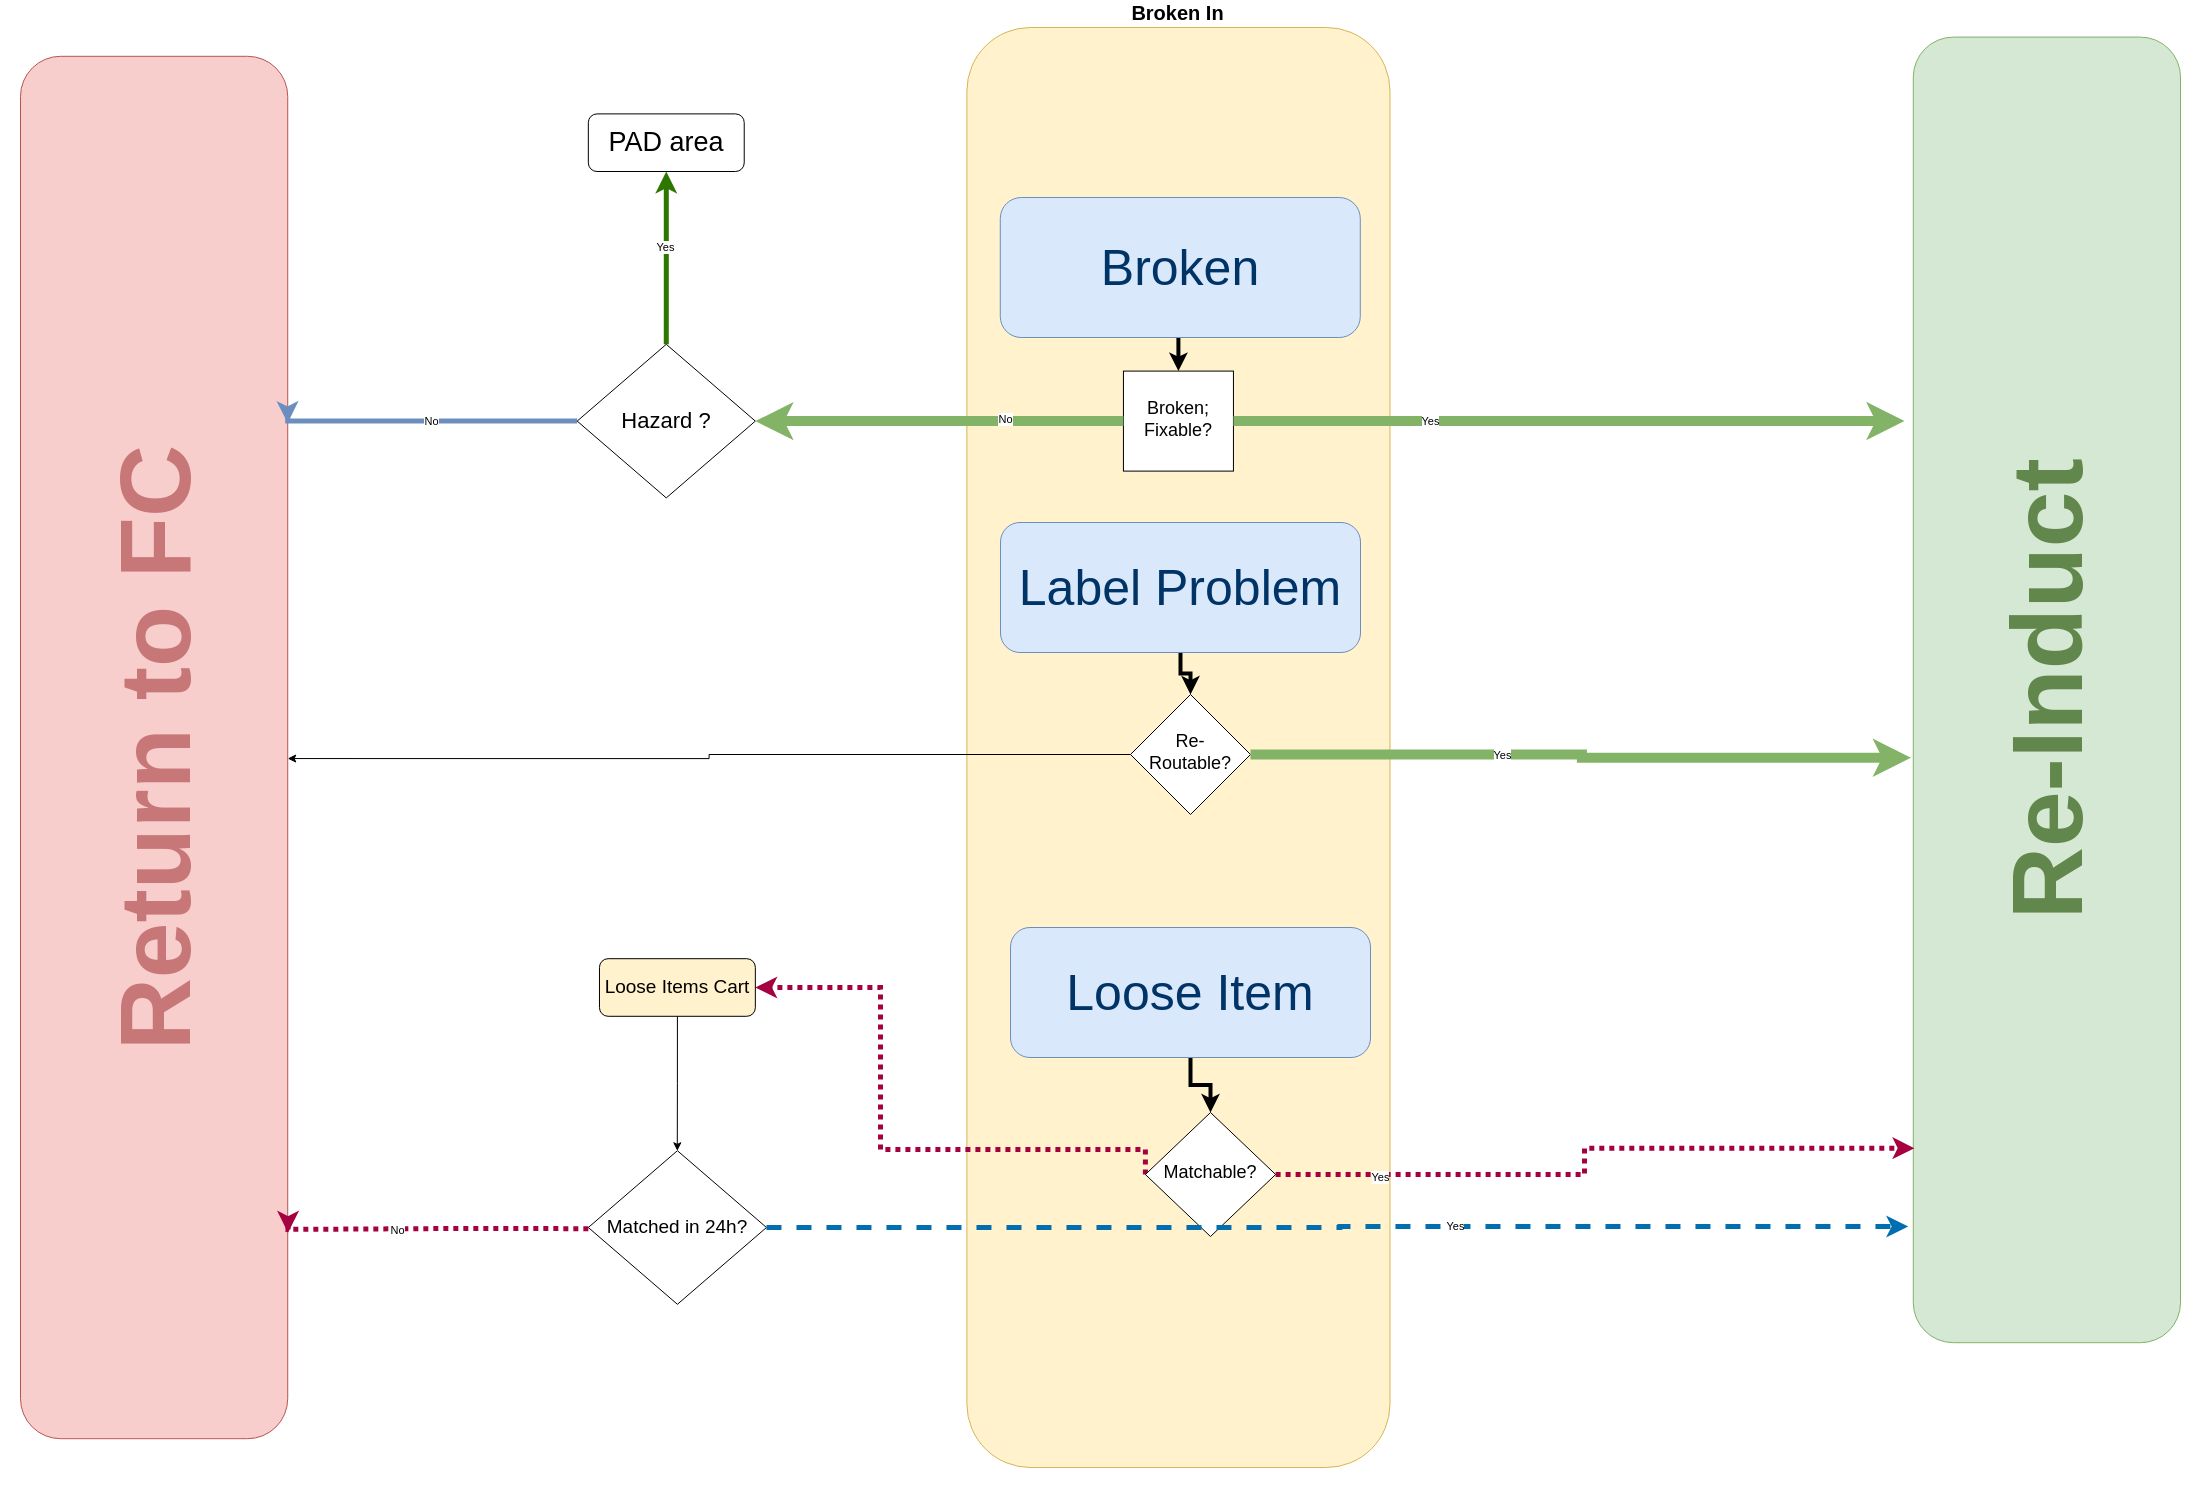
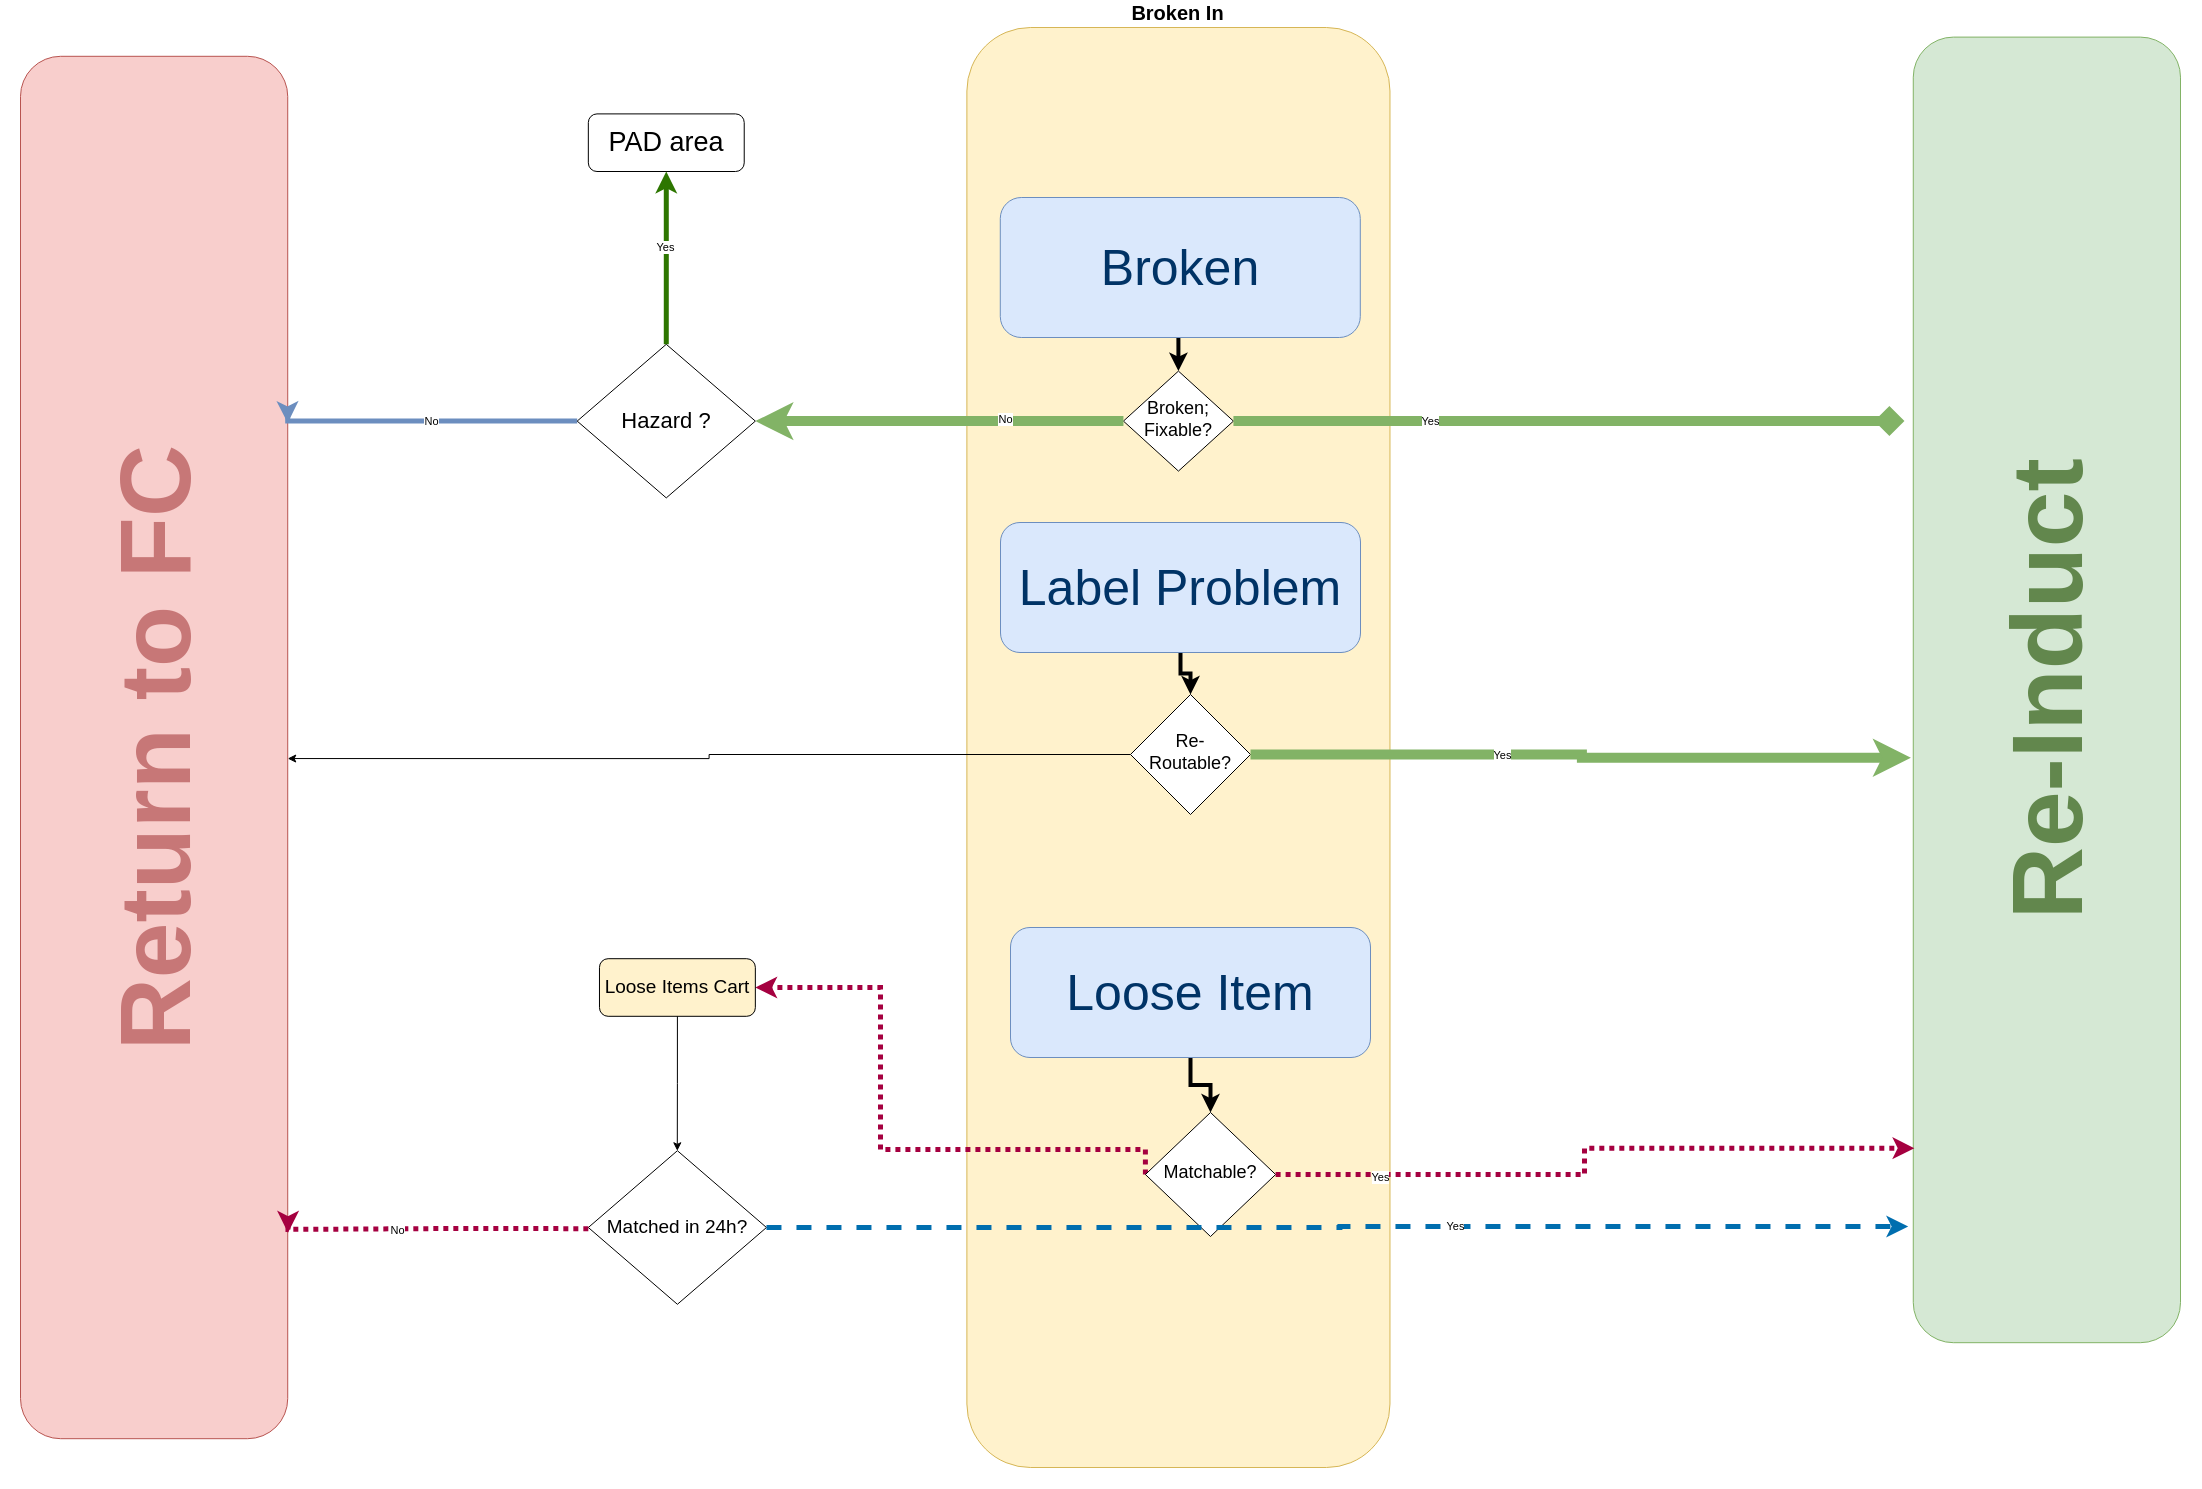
  <mxCell id="0" />
  <mxCell id="1" parent="0" />
  <mxCell id="2" value="" style="group;fontSize=100;" vertex="1" connectable="0" parent="1"><mxGeometry x="20" y="20" width="2160" height="1440" as="geometry" /></mxCell>
  <mxCell id="3" value="Broken In" style="rounded=1;whiteSpace=wrap;html=1;fontSize=20;glass=0;strokeWidth=1;shadow=0;fontStyle=1;labelPosition=center;verticalLabelPosition=top;align=center;verticalAlign=bottom;fillColor=#fff2cc;strokeColor=#d6b656;" parent="2" vertex="1"><mxGeometry x="946.392" width="423.093" height="1440" as="geometry" /></mxCell>
- <mxCell id="4" value="&lt;font style=&quot;font-size: 18px;&quot;&gt;Broken;&lt;br&gt;Fixable?&lt;/font&gt;" style="whiteSpace=wrap;html=1;shadow=0;fontFamily=Helvetica;fontSize=12;align=center;strokeWidth=1;spacing=6;spacingTop=-4;rounded=0;" parent="2" vertex="1"><mxGeometry x="1102.94" y="343.6" width="110" height="100" as="geometry" /></mxCell>
+ <mxCell id="4" value="&lt;font style=&quot;font-size: 18px;&quot;&gt;Broken;&lt;br&gt;Fixable?&lt;/font&gt;" style="rhombus;whiteSpace=wrap;html=1;shadow=0;fontFamily=Helvetica;fontSize=12;align=center;strokeWidth=1;spacing=6;spacingTop=-4;" parent="2" vertex="1"><mxGeometry x="1102.94" y="343.6" width="110" height="100" as="geometry" /></mxCell>
  <mxCell id="5" value="Re-Induct" style="rounded=1;whiteSpace=wrap;html=1;fontSize=100;glass=0;strokeWidth=1;shadow=0;horizontal=0;fontStyle=1;fillColor=#d5e8d4;strokeColor=#82b366;fontColor=#62874D;" parent="2" vertex="1"><mxGeometry x="1892.784" y="9.6" width="267.216" height="1305.6" as="geometry" /></mxCell>
  <mxCell id="6" value="" style="edgeStyle=orthogonalEdgeStyle;rounded=0;orthogonalLoop=1;jettySize=auto;html=1;entryX=1;entryY=0.508;entryDx=0;entryDy=0;entryPerimeter=0;" edge="1" parent="2" source="7" target="8"><mxGeometry relative="1" as="geometry"><mxPoint x="1030" y="727" as="targetPoint" /></mxGeometry></mxCell>
  <mxCell id="7" value="&lt;font style=&quot;font-size: 18px;&quot;&gt;Re-Routable?&lt;/font&gt;" style="rhombus;whiteSpace=wrap;html=1;shadow=0;fontFamily=Helvetica;fontSize=12;align=center;strokeWidth=1;spacing=6;spacingTop=-4;" parent="2" vertex="1"><mxGeometry x="1110" y="667" width="120" height="120" as="geometry" /></mxCell>
  <mxCell id="8" value="&lt;font color=&quot;#c77777&quot; style=&quot;font-size: 100px;&quot;&gt;Return to FC&lt;/font&gt;" style="rounded=1;whiteSpace=wrap;html=1;fontSize=18;glass=0;strokeWidth=1;shadow=0;horizontal=0;fontStyle=1;fillColor=#f8cecc;strokeColor=#b85450;" parent="2" vertex="1"><mxGeometry y="28.8" width="267.216" height="1382.4" as="geometry" /></mxCell>
  <mxCell id="9" value="No" style="edgeStyle=orthogonalEdgeStyle;rounded=0;orthogonalLoop=1;jettySize=auto;html=1;exitX=0;exitY=0.5;exitDx=0;exitDy=0;strokeWidth=5;fillColor=#dae8fc;strokeColor=#6c8ebf;" parent="2" source="16" edge="1"><mxGeometry relative="1" as="geometry"><mxPoint x="1046.598" y="391.45" as="sourcePoint" /><mxPoint x="267.216" y="395.52" as="targetPoint" /><Array as="points"><mxPoint x="267.216" y="393.6" /></Array></mxGeometry></mxCell>
  <mxCell id="10" style="edgeStyle=orthogonalEdgeStyle;rounded=0;orthogonalLoop=1;jettySize=auto;html=1;exitX=0;exitY=0.5;exitDx=0;exitDy=0;strokeWidth=5;dashed=1;dashPattern=1 1;fillColor=#d80073;strokeColor=#A50040;" parent="2" source="11" edge="1"><mxGeometry relative="1" as="geometry"><mxPoint x="734.835" y="960" as="targetPoint" /><Array as="points"><mxPoint x="860" y="1122" /><mxPoint x="860" y="960" /></Array></mxGeometry></mxCell>
  <mxCell id="11" value="&lt;font style=&quot;font-size: 18px;&quot;&gt;Matchable?&lt;/font&gt;" style="rhombus;whiteSpace=wrap;html=1;shadow=0;fontFamily=Helvetica;fontSize=12;align=center;strokeWidth=1;spacing=6;spacingTop=-4;rounded=0;" parent="2" vertex="1"><mxGeometry x="1124.9" y="1085" width="130.21" height="124" as="geometry" /></mxCell>
- <mxCell id="12" style="edgeStyle=orthogonalEdgeStyle;rounded=0;orthogonalLoop=1;jettySize=auto;html=1;exitX=1;exitY=0.5;exitDx=0;exitDy=0;entryX=-0.033;entryY=0.294;entryDx=0;entryDy=0;entryPerimeter=0;fillColor=#d5e8d4;strokeColor=#82b366;strokeWidth=10;" parent="2" source="4" target="5" edge="1"><mxGeometry relative="1" as="geometry" /></mxCell>
+ <mxCell id="12" style="edgeStyle=orthogonalEdgeStyle;rounded=0;orthogonalLoop=1;jettySize=auto;html=1;exitX=1;exitY=0.5;exitDx=0;exitDy=0;entryX=-0.033;entryY=0.294;entryDx=0;entryDy=0;entryPerimeter=0;fillColor=#d5e8d4;strokeColor=#82b366;strokeWidth=10;endArrow=diamond;" parent="2" source="4" target="5" edge="1"><mxGeometry relative="1" as="geometry" /></mxCell>
  <mxCell id="13" value="Yes" style="edgeLabel;html=1;align=center;verticalAlign=middle;resizable=0;points=[];" parent="12" vertex="1" connectable="0"><mxGeometry x="-0.037" relative="1" as="geometry"><mxPoint x="-126" as="offset" /></mxGeometry></mxCell>
  <mxCell id="14" value="" style="edgeStyle=orthogonalEdgeStyle;rounded=0;orthogonalLoop=1;jettySize=auto;html=1;exitX=0;exitY=0.5;exitDx=0;exitDy=0;strokeWidth=10;fillColor=#d5e8d4;strokeColor=#82b366;" parent="2" source="4" target="16" edge="1"><mxGeometry relative="1" as="geometry"><mxPoint x="979.794" y="393.6" as="sourcePoint" /><mxPoint x="267.216" y="395.52" as="targetPoint" /><Array as="points" /></mxGeometry></mxCell>
  <mxCell id="15" value="No" style="edgeLabel;html=1;align=center;verticalAlign=middle;resizable=0;points=[];" parent="14" vertex="1" connectable="0"><mxGeometry x="-0.358" y="-2" relative="1" as="geometry"><mxPoint as="offset" /></mxGeometry></mxCell>
  <mxCell id="16" value="&lt;font style=&quot;font-size: 22px;&quot;&gt;Hazard ?&lt;/font&gt;" style="rhombus;whiteSpace=wrap;html=1;" parent="2" vertex="1"><mxGeometry x="556.701" y="316.8" width="178.144" height="153.6" as="geometry" /></mxCell>
  <mxCell id="17" value="&lt;font style=&quot;font-size: 27px;&quot;&gt;PAD area&lt;/font&gt;" style="rounded=1;whiteSpace=wrap;html=1;" parent="2" vertex="1"><mxGeometry x="567.835" y="86.4" width="155.876" height="57.6" as="geometry" /></mxCell>
  <mxCell id="18" style="edgeStyle=orthogonalEdgeStyle;rounded=0;orthogonalLoop=1;jettySize=auto;html=1;exitX=0.5;exitY=0;exitDx=0;exitDy=0;fillColor=#60a917;strokeColor=#2D7600;strokeWidth=5;" parent="2" source="16" edge="1"><mxGeometry relative="1" as="geometry"><mxPoint x="645.773" y="144" as="targetPoint" /></mxGeometry></mxCell>
  <mxCell id="19" value="Yes" style="edgeLabel;html=1;align=center;verticalAlign=middle;resizable=0;points=[];" parent="18" vertex="1" connectable="0"><mxGeometry x="0.135" y="2" relative="1" as="geometry"><mxPoint as="offset" /></mxGeometry></mxCell>
  <mxCell id="20" style="edgeStyle=orthogonalEdgeStyle;rounded=0;orthogonalLoop=1;jettySize=auto;html=1;exitX=1;exitY=0.5;exitDx=0;exitDy=0;entryX=0.004;entryY=0.851;entryDx=0;entryDy=0;entryPerimeter=0;strokeWidth=5;dashed=1;dashPattern=1 1;fillColor=#d80073;strokeColor=#A50040;" parent="2" source="11" target="5" edge="1"><mxGeometry relative="1" as="geometry"><Array as="points"><mxPoint x="1564" y="1122" /><mxPoint x="1564" y="1120" /><mxPoint x="1891" y="1120" /></Array></mxGeometry></mxCell>
  <mxCell id="21" value="Yes" style="edgeLabel;html=1;align=center;verticalAlign=middle;resizable=0;points=[];" parent="20" vertex="1" connectable="0"><mxGeometry x="-0.688" y="-2" relative="1" as="geometry"><mxPoint as="offset" /></mxGeometry></mxCell>
  <mxCell id="22" value="&lt;font style=&quot;font-size: 19px;&quot;&gt;Loose Items Cart&lt;/font&gt;" style="rounded=1;whiteSpace=wrap;html=1;fillColor=#fff2cc;" parent="2" vertex="1"><mxGeometry x="578.969" y="931.2" width="155.876" height="57.6" as="geometry" /></mxCell>
  <mxCell id="23" value="&lt;font style=&quot;font-size: 19px;&quot;&gt;Matched in 24h?&lt;/font&gt;" style="rhombus;whiteSpace=wrap;html=1;" parent="2" vertex="1"><mxGeometry x="567.826" y="1123.2" width="178.144" height="153.6" as="geometry" /></mxCell>
  <mxCell id="24" style="edgeStyle=orthogonalEdgeStyle;rounded=0;orthogonalLoop=1;jettySize=auto;html=1;exitX=0;exitY=0.5;exitDx=0;exitDy=0;entryX=1.001;entryY=0.851;entryDx=0;entryDy=0;entryPerimeter=0;strokeWidth=5;dashed=1;dashPattern=1 1;fillColor=#d80073;strokeColor=#A50040;" parent="2" target="8" edge="1"><mxGeometry relative="1" as="geometry"><mxPoint x="567.826" y="1201.133" as="sourcePoint" /><mxPoint x="276.569" y="1104.058" as="targetPoint" /><Array as="points"><mxPoint x="416.412" y="1201.92" /><mxPoint x="267.216" y="1201.92" /></Array></mxGeometry></mxCell>
  <mxCell id="25" value="No" style="edgeLabel;html=1;align=center;verticalAlign=middle;resizable=0;points=[];" parent="24" vertex="1" connectable="0"><mxGeometry x="0.256" y="1" relative="1" as="geometry"><mxPoint as="offset" /></mxGeometry></mxCell>
  <mxCell id="26" style="edgeStyle=orthogonalEdgeStyle;rounded=0;orthogonalLoop=1;jettySize=auto;html=1;exitX=0.5;exitY=1;exitDx=0;exitDy=0;" parent="2" source="22" target="23" edge="1"><mxGeometry relative="1" as="geometry"><mxPoint x="657.522" y="1104" as="targetPoint" /></mxGeometry></mxCell>
  <mxCell id="27" style="edgeStyle=orthogonalEdgeStyle;rounded=0;orthogonalLoop=1;jettySize=auto;html=1;exitX=1;exitY=0.5;exitDx=0;exitDy=0;entryX=-0.019;entryY=0.911;entryDx=0;entryDy=0;entryPerimeter=0;fillColor=#1ba1e2;strokeColor=#006EAF;strokeWidth=5;dashed=1;" parent="2" source="23" target="5" edge="1"><mxGeometry relative="1" as="geometry" /></mxCell>
  <mxCell id="28" value="Yes" style="edgeLabel;html=1;align=center;verticalAlign=middle;resizable=0;points=[];" parent="27" vertex="1" connectable="0"><mxGeometry x="0.208" y="1" relative="1" as="geometry"><mxPoint as="offset" /></mxGeometry></mxCell>
  <mxCell id="29" style="edgeStyle=orthogonalEdgeStyle;rounded=0;orthogonalLoop=1;jettySize=auto;html=1;exitX=0.5;exitY=1;exitDx=0;exitDy=0;entryX=0.5;entryY=0;entryDx=0;entryDy=0;strokeWidth=4;" edge="1" parent="2" source="30" target="4"><mxGeometry relative="1" as="geometry" /></mxCell>
  <mxCell id="30" value="&lt;font style=&quot;font-size: 50px;&quot;&gt;Broken&lt;/font&gt;" style="rounded=1;whiteSpace=wrap;html=1;fillColor=#dae8fc;strokeColor=#6c8ebf;fontColor=#003366;" vertex="1" parent="2"><mxGeometry x="979.79" y="170" width="360" height="140" as="geometry" /></mxCell>
  <mxCell id="31" value="" style="edgeStyle=orthogonalEdgeStyle;rounded=0;orthogonalLoop=1;jettySize=auto;html=1;strokeWidth=4;" edge="1" parent="2" source="32" target="7"><mxGeometry relative="1" as="geometry" /></mxCell>
  <mxCell id="32" value="&lt;font style=&quot;font-size: 50px;&quot;&gt;Label Problem&lt;/font&gt;" style="rounded=1;whiteSpace=wrap;html=1;fillColor=#dae8fc;strokeColor=#6c8ebf;fontColor=#003366;" vertex="1" parent="2"><mxGeometry x="980" y="495" width="360" height="130" as="geometry" /></mxCell>
  <mxCell id="33" value="" style="edgeStyle=orthogonalEdgeStyle;rounded=0;orthogonalLoop=1;jettySize=auto;html=1;strokeWidth=4;" edge="1" parent="2" source="34" target="11"><mxGeometry relative="1" as="geometry" /></mxCell>
  <mxCell id="34" value="&lt;span style=&quot;font-size: 50px;&quot;&gt;Loose Item&lt;/span&gt;" style="rounded=1;whiteSpace=wrap;html=1;fillColor=#dae8fc;strokeColor=#6c8ebf;fontColor=#003366;" vertex="1" parent="2"><mxGeometry x="990" y="900" width="360" height="130" as="geometry" /></mxCell>
  <mxCell id="35" style="edgeStyle=orthogonalEdgeStyle;rounded=0;orthogonalLoop=1;jettySize=auto;html=1;exitX=1;exitY=0.5;exitDx=0;exitDy=0;entryX=-0.009;entryY=0.552;entryDx=0;entryDy=0;entryPerimeter=0;fillColor=#d5e8d4;strokeColor=#82b366;strokeWidth=10;" edge="1" parent="2" source="7" target="5"><mxGeometry relative="1" as="geometry" /></mxCell>
  <mxCell id="36" value="Yes" style="edgeLabel;html=1;align=center;verticalAlign=middle;resizable=0;points=[];" vertex="1" connectable="0" parent="35"><mxGeometry x="-0.248" relative="1" as="geometry"><mxPoint x="1" as="offset" /></mxGeometry></mxCell>
